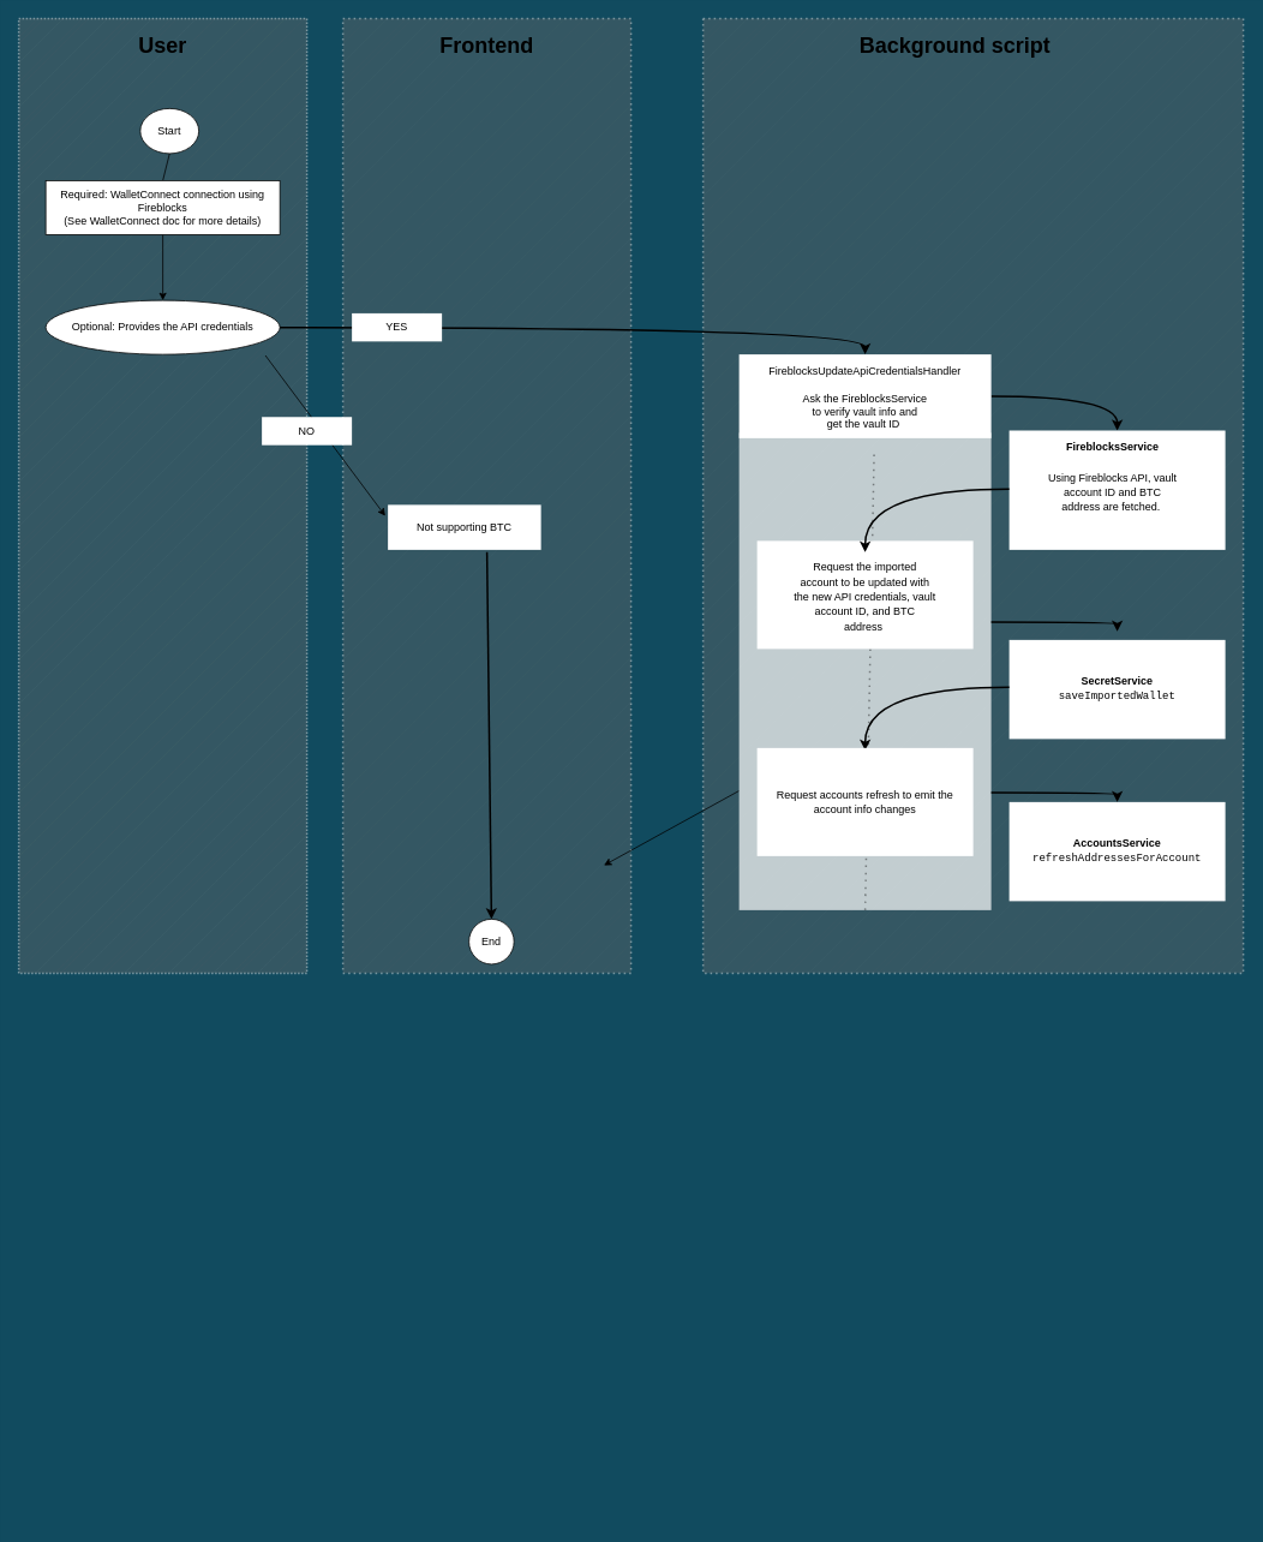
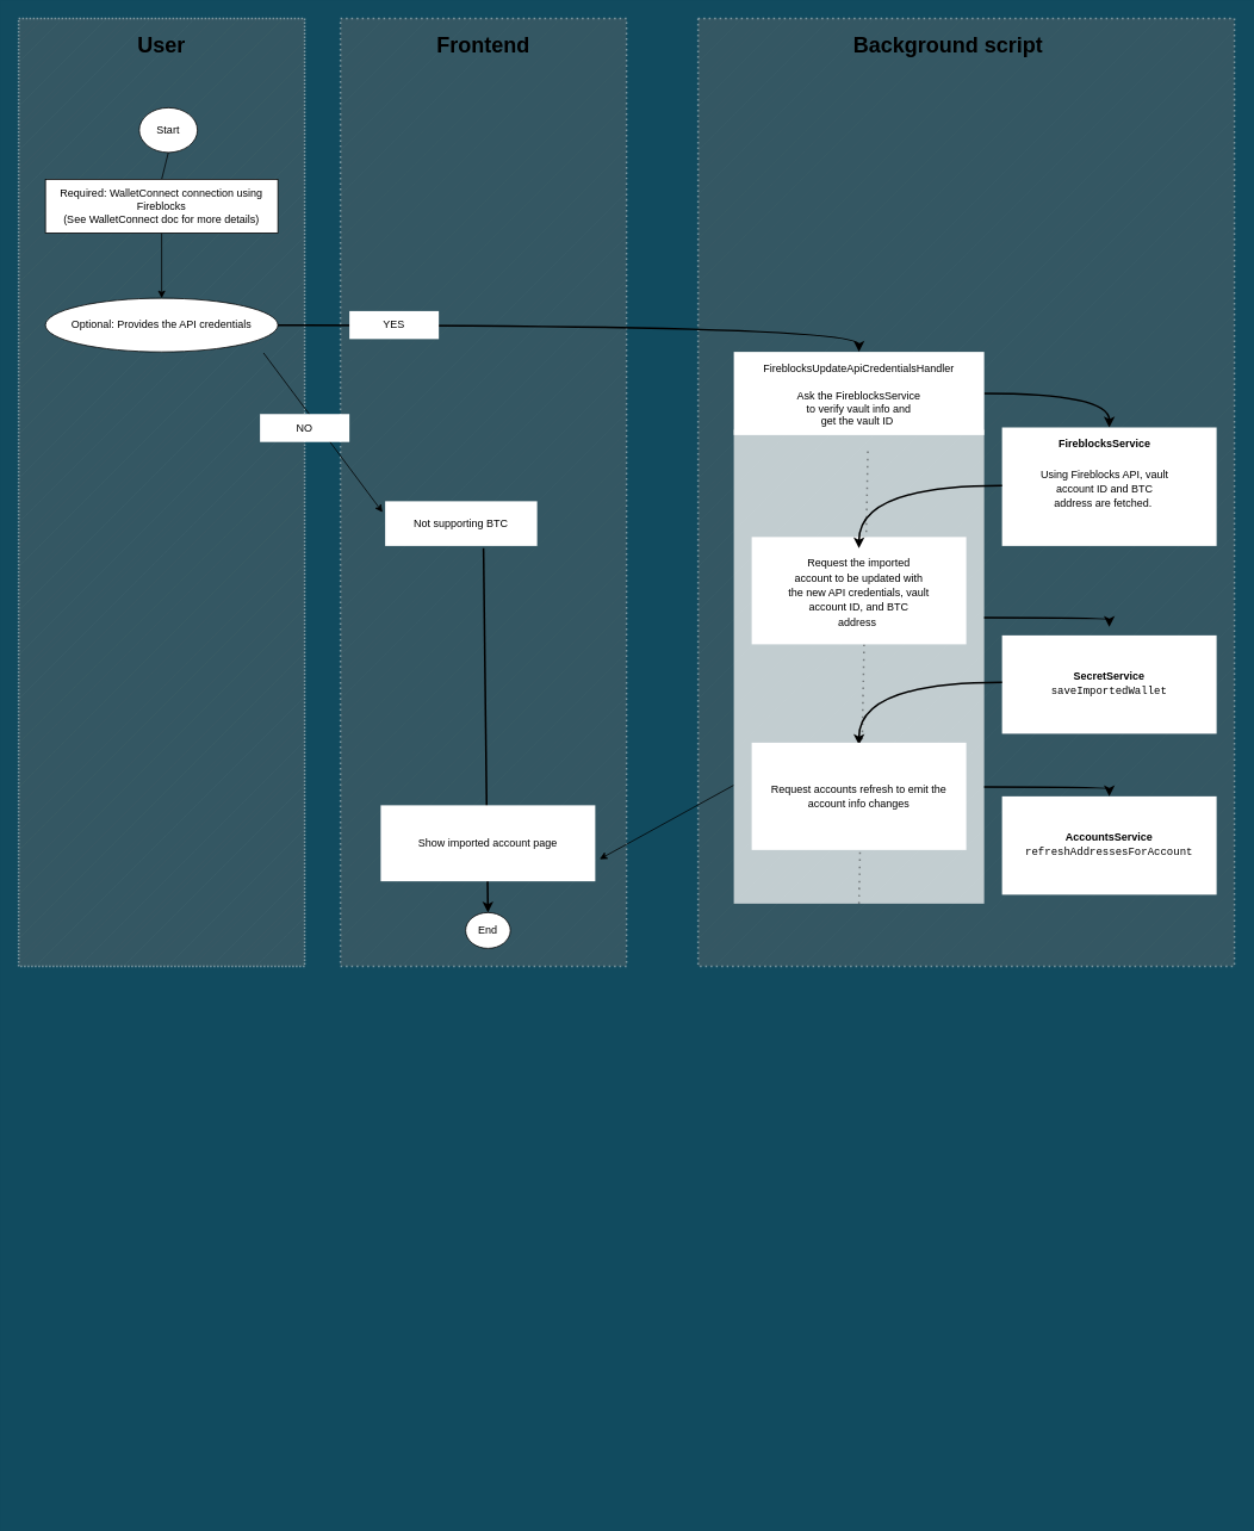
  <mxCell id="0" />
  <mxCell id="1" parent="0" />
  <mxCell id="2" value="" style="verticalLabelPosition=bottom;verticalAlign=top;html=1;shape=mxgraph.basic.patternFillRect;fillStyle=diag;step=5;fillStrokeWidth=0.2;fillStrokeColor=#dddddd;dashed=1;strokeColor=#FFFFFF;strokeWidth=2;opacity=40;fillColor=#696969;dashPattern=1 2;" parent="1" vertex="1"><mxGeometry x="380" y="20" width="320" height="1060" as="geometry" /></mxCell>
  <mxCell id="3" value="" style="verticalLabelPosition=bottom;verticalAlign=top;html=1;shape=mxgraph.basic.patternFillRect;fillStyle=diag;step=5;fillStrokeWidth=0.2;fillStrokeColor=#dddddd;dashed=1;strokeColor=#FFFFFF;strokeWidth=2;opacity=40;fillColor=#696969;dashPattern=1 2;" parent="1" vertex="1"><mxGeometry x="780" y="20" width="600" height="1060" as="geometry" /></mxCell>
  <mxCell id="4" value="" style="verticalLabelPosition=bottom;verticalAlign=top;html=1;shape=mxgraph.basic.patternFillRect;fillStyle=diag;step=5;fillStrokeWidth=0.2;fillStrokeColor=#dddddd;dashed=1;strokeColor=#FFFFFF;strokeWidth=2;opacity=40;fillColor=#696969;dashPattern=1 1;" parent="1" vertex="1"><mxGeometry x="20" y="20" width="320" height="1060" as="geometry" /></mxCell>
  <mxCell id="5" value="&lt;h1&gt;Background script&lt;/h1&gt;" style="text;html=1;strokeColor=none;fillColor=none;spacing=5;spacingTop=-20;whiteSpace=wrap;overflow=hidden;rounded=0;fontStyle=1;align=center;" parent="1" vertex="1"><mxGeometry x="740" y="30" width="640" height="40" as="geometry" /></mxCell>
  <mxCell id="6" value="&lt;h1&gt;Frontend&lt;/h1&gt;" style="text;html=1;strokeColor=none;fillColor=none;spacing=5;spacingTop=-20;whiteSpace=wrap;overflow=hidden;rounded=0;align=center;" parent="1" vertex="1"><mxGeometry x="380" y="30" width="320" height="40" as="geometry" /></mxCell>
  <mxCell id="7" style="edgeStyle=orthogonalEdgeStyle;curved=1;html=1;entryX=0.5;entryY=0;entryDx=0;entryDy=0;fontSize=14;strokeWidth=2;rounded=0;" parent="1" source="10" target="14" edge="1"><mxGeometry relative="1" as="geometry" /></mxCell>
  <mxCell id="8" value="Yes" style="edgeLabel;html=1;align=center;verticalAlign=middle;resizable=0;points=[];" parent="7" vertex="1" connectable="0"><mxGeometry x="-0.7" y="-1" relative="1" as="geometry"><mxPoint as="offset" /></mxGeometry></mxCell>
  <mxCell id="9" style="edgeStyle=none;html=1;exitX=0.856;exitY=0.353;exitDx=0;exitDy=0;entryX=0.147;entryY=0.521;entryDx=0;entryDy=0;entryPerimeter=0;startArrow=none;exitPerimeter=0;" parent="1" source="4" target="2" edge="1"><mxGeometry relative="1" as="geometry" /></mxCell>
  <mxCell id="10" value="Optional: Provides the API credentials" style="ellipse;whiteSpace=wrap;html=1;" parent="1" vertex="1"><mxGeometry x="50" y="333" width="260" height="60" as="geometry" /></mxCell>
  <mxCell id="11" style="edgeStyle=none;html=1;exitX=0.5;exitY=1;exitDx=0;exitDy=0;entryX=0.5;entryY=0;entryDx=0;entryDy=0;rounded=0;startArrow=none;" parent="1" source="25" target="10" edge="1"><mxGeometry relative="1" as="geometry" /></mxCell>
  <mxCell id="12" value="Start" style="ellipse;whiteSpace=wrap;html=1;aspect=fixed;labelPosition=center;verticalLabelPosition=middle;align=center;verticalAlign=middle;rounded=0;" parent="1" vertex="1"><mxGeometry x="155" y="120" width="65" height="50" as="geometry" /></mxCell>
  <mxCell id="13" style="edgeStyle=orthogonalEdgeStyle;curved=1;html=1;entryX=0.5;entryY=0;entryDx=0;entryDy=0;fontSize=18;strokeWidth=2;rounded=0;" parent="1" source="14" target="15" edge="1"><mxGeometry relative="1" as="geometry"><Array as="points"><mxPoint x="1240" y="440" /></Array></mxGeometry></mxCell>
  <mxCell id="14" value="&lt;div style=&quot;line-height: 18px;&quot;&gt;FireblocksUpdateApiCredentialsHandler&lt;/div&gt;&lt;br&gt;Ask the FireblocksService &lt;br&gt;to verify vault info and&lt;br&gt;get the vault ID&amp;nbsp;" style="whiteSpace=wrap;html=1;rounded=0;strokeColor=none;" parent="1" vertex="1"><mxGeometry y="393" width="280" height="93" as="geometry" x="820" /></mxCell>
  <mxCell id="15" value="" style="whiteSpace=wrap;html=1;rounded=0;strokeColor=none;" parent="1" vertex="1"><mxGeometry x="1120" y="477.5" width="240" height="132.5" as="geometry" /></mxCell>
  <mxCell id="16" value="&lt;h1&gt;User&lt;/h1&gt;" style="text;html=1;strokeColor=none;fillColor=none;spacing=5;spacingTop=-20;whiteSpace=wrap;overflow=hidden;rounded=0;align=center;" parent="1" vertex="1"><mxGeometry x="20" y="30" width="320" height="40" as="geometry" /></mxCell>
  <mxCell id="17" value="&lt;b style=&quot;font-size: 12px;&quot;&gt;FireblocksService&lt;br&gt;&lt;/b&gt;&lt;span style=&quot;font-size: 12px;&quot;&gt;&lt;br&gt;Using Fireblocks API, vault account ID and BTC address are fetched.&amp;nbsp;&lt;br&gt;&lt;/span&gt;" style="text;html=1;strokeColor=none;fillColor=none;align=center;verticalAlign=top;whiteSpace=wrap;rounded=0;fontSize=14;" parent="1" vertex="1"><mxGeometry x="1160" y="480" width="150" height="132.5" as="geometry" /></mxCell>
  <mxCell id="18" style="edgeStyle=none;html=1;exitX=0;exitY=0.75;exitDx=0;exitDy=0;entryX=0.906;entryY=0.887;entryDx=0;entryDy=0;entryPerimeter=0;" parent="1" source="19" target="2" edge="1"><mxGeometry relative="1" as="geometry" /></mxCell>
  <mxCell id="19" value="" style="whiteSpace=wrap;html=1;rounded=0;fillStyle=solid;fillColor=default;strokeColor=none;opacity=70;" parent="1" vertex="1"><mxGeometry y="480" width="280" height="530" as="geometry" x="820" /></mxCell>
  <mxCell id="20" value="" style="endArrow=none;dashed=1;html=1;dashPattern=1 3;strokeWidth=2;curved=1;opacity=40;exitX=0.5;exitY=1;exitDx=0;exitDy=0;rounded=0;" parent="1" source="19" edge="1"><mxGeometry width="50" height="50" relative="1" as="geometry"><mxPoint x="940" y="1070" as="sourcePoint" /><mxPoint x="970" y="500" as="targetPoint" /></mxGeometry></mxCell>
  <mxCell id="21" value="" style="edgeLabel;resizable=0;html=1;align=right;verticalAlign=middle;dashed=1;dashPattern=1 1;fillStyle=solid;strokeColor=#030303;strokeWidth=6;fontSize=14;fillColor=none;opacity=40;labelBackgroundColor=none;labelBorderColor=none;spacingTop=0;spacing=4;textOpacity=70;rounded=0;" parent="1" connectable="0" vertex="1"><mxGeometry x="930" y="1689.997" as="geometry" /></mxCell>
  <mxCell id="22" style="html=1;entryX=0.5;entryY=0;entryDx=0;entryDy=0;fontSize=14;strokeWidth=2;rounded=0;exitX=0.5;exitY=0.559;exitDx=0;exitDy=0;exitPerimeter=0;" parent="1" source="2" target="23" edge="1"><mxGeometry relative="1" as="geometry"><mxPoint x="540" y="1910" as="sourcePoint" /></mxGeometry></mxCell>
- <mxCell id="23" value="End" style="ellipse;whiteSpace=wrap;html=1;aspect=fixed;labelPosition=center;verticalLabelPosition=middle;align=center;verticalAlign=middle;rounded=0;" parent="1" vertex="1"><mxGeometry x="520" y="1020" width="50" height="50" as="geometry" /></mxCell>
+ <mxCell id="23" value="End" style="ellipse;whiteSpace=wrap;html=1;aspect=fixed;labelPosition=center;verticalLabelPosition=middle;align=center;verticalAlign=middle;rounded=0;" parent="1" vertex="1"><mxGeometry x="520" y="1020" width="50" height="40" as="geometry" /></mxCell>
  <mxCell id="24" value="" style="edgeStyle=none;html=1;exitX=0.5;exitY=1;exitDx=0;exitDy=0;entryX=0.5;entryY=0;entryDx=0;entryDy=0;rounded=0;endArrow=none;" parent="1" source="12" target="25" edge="1"><mxGeometry relative="1" as="geometry"><mxPoint x="180" y="170" as="sourcePoint" /><mxPoint x="180" y="333" as="targetPoint" /></mxGeometry></mxCell>
  <mxCell id="25" value="Required: WalletConnect connection using Fireblocks&lt;br&gt;(See WalletConnect doc for more details)" style="rounded=0;whiteSpace=wrap;html=1;" parent="1" vertex="1"><mxGeometry x="50" y="200" width="260" height="60" as="geometry" /></mxCell>
  <mxCell id="26" value="" style="whiteSpace=wrap;html=1;rounded=0;strokeColor=none;" parent="1" vertex="1"><mxGeometry x="840" y="600" width="240" height="120" as="geometry" /></mxCell>
  <mxCell id="27" value="&lt;span style=&quot;font-size: 12px;&quot;&gt;Request the imported account to be updated with the new API credentials, vault account ID, and BTC address&amp;nbsp;&lt;br&gt;&lt;/span&gt;" style="text;html=1;strokeColor=none;fillColor=none;align=center;verticalAlign=top;whiteSpace=wrap;rounded=0;fontSize=14;" parent="1" vertex="1"><mxGeometry x="880" y="612.5" width="160" height="150" as="geometry" /></mxCell>
  <mxCell id="28" style="edgeStyle=none;html=1;" parent="1" source="29" edge="1"><mxGeometry relative="1" as="geometry"><mxPoint x="1240" y="710" as="targetPoint" /></mxGeometry></mxCell>
  <mxCell id="29" value="&lt;b&gt;SecretService&lt;/b&gt;&lt;br&gt;&lt;div style=&quot;font-family: Menlo, Monaco, &amp;quot;Courier New&amp;quot;, monospace; line-height: 18px;&quot;&gt;saveImportedWallet&lt;/div&gt;" style="whiteSpace=wrap;html=1;rounded=0;strokeColor=none;" parent="1" vertex="1"><mxGeometry x="1120" y="710" width="240" height="110" as="geometry" /></mxCell>
  <mxCell id="30" style="edgeStyle=orthogonalEdgeStyle;curved=1;html=1;entryX=0.5;entryY=0;entryDx=0;entryDy=0;fontSize=18;strokeWidth=2;rounded=0;" parent="1" edge="1"><mxGeometry relative="1" as="geometry"><mxPoint x="1100" y="690" as="sourcePoint" /><mxPoint x="1240" y="700.5" as="targetPoint" /><Array as="points"><mxPoint x="1240" y="690.5" /></Array></mxGeometry></mxCell>
  <mxCell id="31" style="edgeStyle=orthogonalEdgeStyle;curved=1;html=1;strokeWidth=2;fontSize=14;sourcePerimeterSpacing=4;rounded=0;entryX=0.5;entryY=0;entryDx=0;entryDy=0;" parent="1" target="27" edge="1"><mxGeometry relative="1" as="geometry"><mxPoint x="1120" y="542.5" as="sourcePoint" /><mxPoint x="844" y="612.5" as="targetPoint" /><Array as="points"><mxPoint x="960" y="543" /></Array></mxGeometry></mxCell>
  <mxCell id="32" style="edgeStyle=orthogonalEdgeStyle;curved=1;html=1;strokeWidth=2;fontSize=14;sourcePerimeterSpacing=4;rounded=0;entryX=0.5;entryY=0;entryDx=0;entryDy=0;" parent="1" edge="1"><mxGeometry relative="1" as="geometry"><mxPoint x="1120" y="762.5" as="sourcePoint" /><mxPoint x="960" y="832.5" as="targetPoint" /><Array as="points"><mxPoint x="960" y="763" /></Array></mxGeometry></mxCell>
  <mxCell id="33" value="Request accounts refresh to emit the account info changes" style="whiteSpace=wrap;html=1;rounded=0;strokeColor=none;" parent="1" vertex="1"><mxGeometry x="840" y="830" width="240" height="120" as="geometry" /></mxCell>
  <mxCell id="34" value="&lt;b&gt;AccountsService&lt;/b&gt;&lt;br&gt;&lt;div style=&quot;font-family: Menlo, Monaco, &amp;quot;Courier New&amp;quot;, monospace; line-height: 18px;&quot;&gt;&lt;div style=&quot;line-height: 18px;&quot;&gt;refreshAddressesForAccount&lt;/div&gt;&lt;/div&gt;" style="whiteSpace=wrap;html=1;rounded=0;strokeColor=none;" parent="1" vertex="1"><mxGeometry x="1120" y="890" width="240" height="110" as="geometry" /></mxCell>
  <mxCell id="35" style="edgeStyle=orthogonalEdgeStyle;curved=1;html=1;entryX=0.5;entryY=0;entryDx=0;entryDy=0;fontSize=18;strokeWidth=2;rounded=0;" parent="1" edge="1"><mxGeometry relative="1" as="geometry"><mxPoint x="1100" y="879.5" as="sourcePoint" /><mxPoint x="1240" y="890" as="targetPoint" /><Array as="points"><mxPoint x="1240" y="880" /></Array></mxGeometry></mxCell>
  <mxCell id="36" value="Not supporting BTC" style="whiteSpace=wrap;html=1;rounded=0;strokeColor=none;" parent="1" vertex="1"><mxGeometry x="430" y="560" width="170" height="50" as="geometry" /></mxCell>
  <mxCell id="37" value="&lt;span style=&quot;font-size: 12px;&quot;&gt;&lt;b&gt;NO&lt;/b&gt;&lt;br&gt;&lt;/span&gt;" style="text;html=1;strokeColor=none;fillColor=none;align=center;verticalAlign=top;whiteSpace=wrap;rounded=0;fontSize=14;" parent="1" vertex="1"><mxGeometry x="310" y="462.5" width="80" height="17.5" as="geometry" /></mxCell>
  <mxCell id="38" value="NO" style="whiteSpace=wrap;html=1;rounded=0;strokeColor=none;" parent="1" vertex="1"><mxGeometry x="290" y="462.5" width="100" height="31.25" as="geometry" /></mxCell>
  <mxCell id="39" value="YES" style="whiteSpace=wrap;html=1;rounded=0;strokeColor=none;" parent="1" vertex="1"><mxGeometry x="390" y="347.38" width="100" height="31.25" as="geometry" /></mxCell>
+ <mxCell id="40" value="Show imported account page" style="whiteSpace=wrap;html=1;rounded=0;strokeColor=none;" parent="1" vertex="1"><mxGeometry x="425" y="900" width="240" height="85" as="geometry" /></mxCell>
